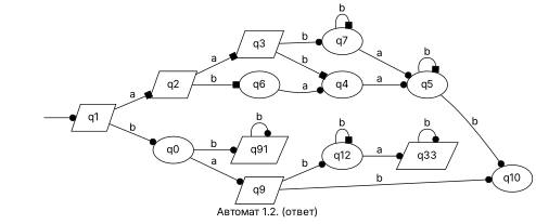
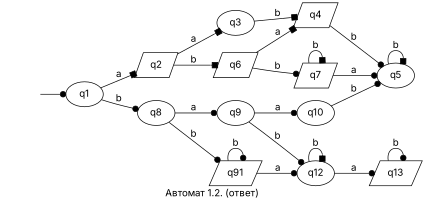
  digraph {
    fontname=Inter
    label="Автомат 1.2. (ответ)"
    rankdir=LR
    node [fontname=Inter shape=ellipse]
    edge [arrowhead=dot fontname=Inter]
    "" [shape=none]
-   q1 [shape=parallelogram]
+   q1
    q2 [shape=parallelogram]
-   q8 [label=q0]
+   q8
    q5
-   q7
+   q7 [shape=parallelogram]
    n7 [label=q91 shape=parallelogram]
    q12
-   q13 [shape=parallelogram label=q33]
-   q3 [shape=parallelogram]
-   q6
-   q9 [shape=parallelogram]
-   q4
+   q13 [shape=parallelogram]
+   q3
+   q6 [shape=parallelogram]
+   q9
+   q4 [shape=parallelogram]
    q10
    "" -> q1
    q1 -> q2 [arrowhead=box label=a]
    q1 -> q8 [label=b]
    q2 -> q3 [arrowhead=box label=a]
    q2 -> q6 [arrowhead=box label=b]
    q8 -> n7 [label=b]
    q8 -> q9 [label=a]
    q5 -> q5 [arrowhead=box label=b]
    q7 -> q5 [label=a]
    q7 -> q7 [arrowhead=box label=b]
    n7 -> n7 [label=b]
+   n7 -> q12 [label=a]
    q12 -> q12 [arrowhead=box label=b]
    q12 -> q13 [label=a]
    q13 -> q13 [label=b]
    q3 -> q4 [arrowhead=box label=b]
-   q3 -> q7 [label=b]
-   q6 -> q4 [label=a]
+   q6 -> q7 [label=b]
+   q6 -> q4 [arrowhead=box label=a]
    q9 -> q12 [label=b]
-   q9 -> q10 [label=b]
-   q4 -> q5 [label=a]
-   q5 -> q10 [label=b]
+   q9 -> q10 [label=a]
+   q4 -> q5 [label=b]
+   q10 -> q5 [label=b]
  }
